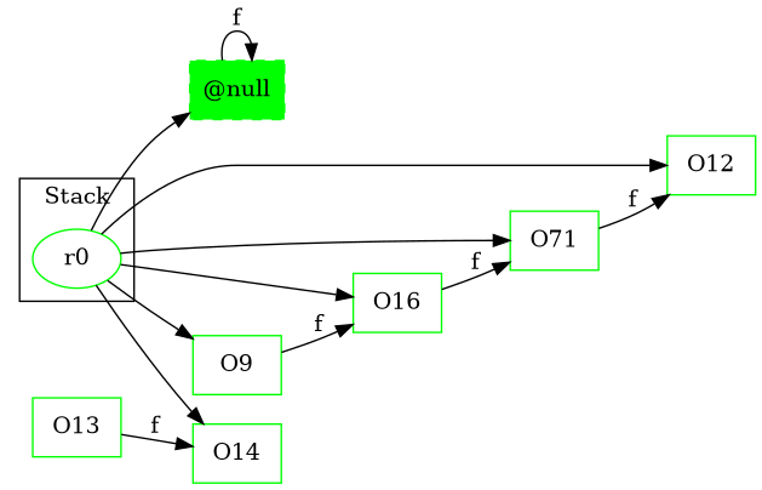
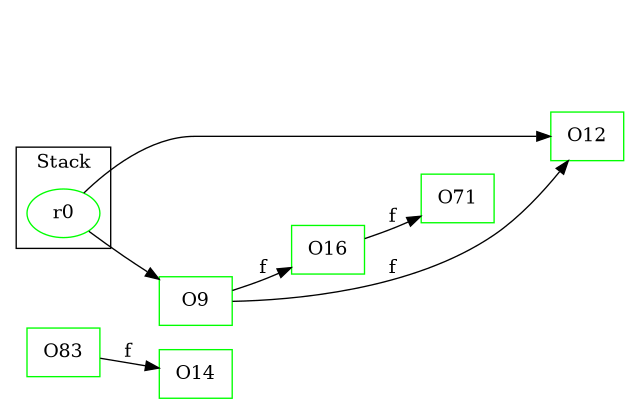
  digraph {
    rankDir=LR
    rankdir=LR
    node [color=green shape=box]
    r0 [shape=""]
    O12
    O14
-   "@null" [style="filled,dashed"]
    n5 [label=O71]
    n6 [label=O16]
    O9
-   O13
+   O13 [label=O83]
    subgraph cluster_1 {
      label=Stack
      r0
    }
    r0 -> O12
-   r0 -> O14
-   r0 -> "@null"
-   r0 -> n5
-   r0 -> n6
    r0 -> O9
-   "@null" -> "@null" [label=f weight=0.2]
-   n5 -> O12 [label=f weight=0.2]
+   O9 -> O12 [label=f weight=0.2]
    n6 -> n5 [label=f weight=0.2]
    O9 -> n6 [label=f weight=0.2]
    O13 -> O14 [label=f weight=0.2]
  }
